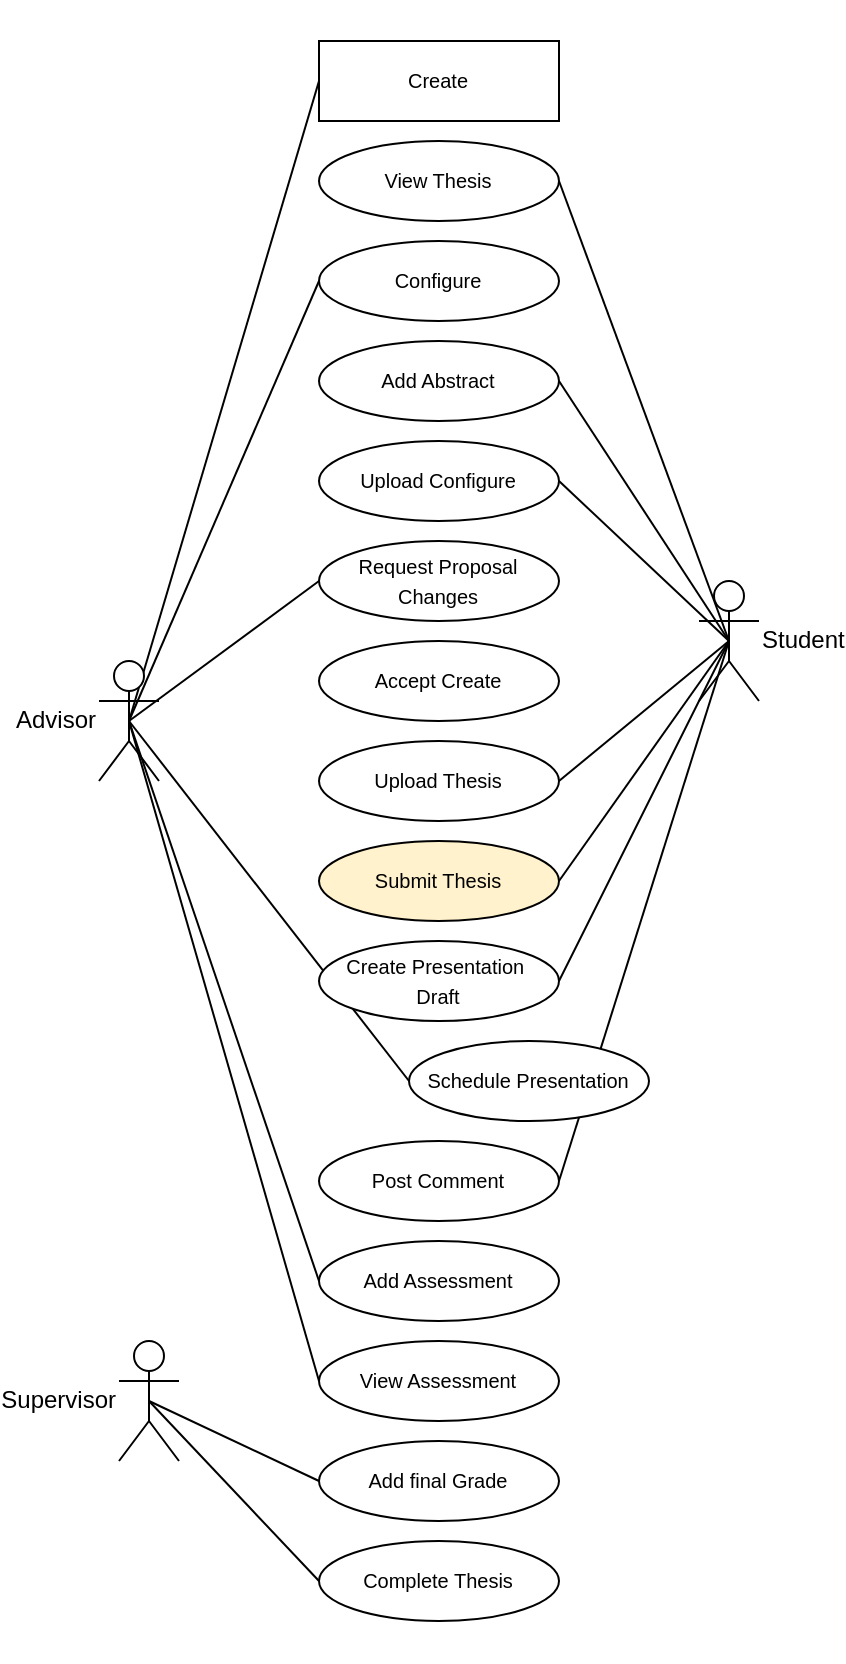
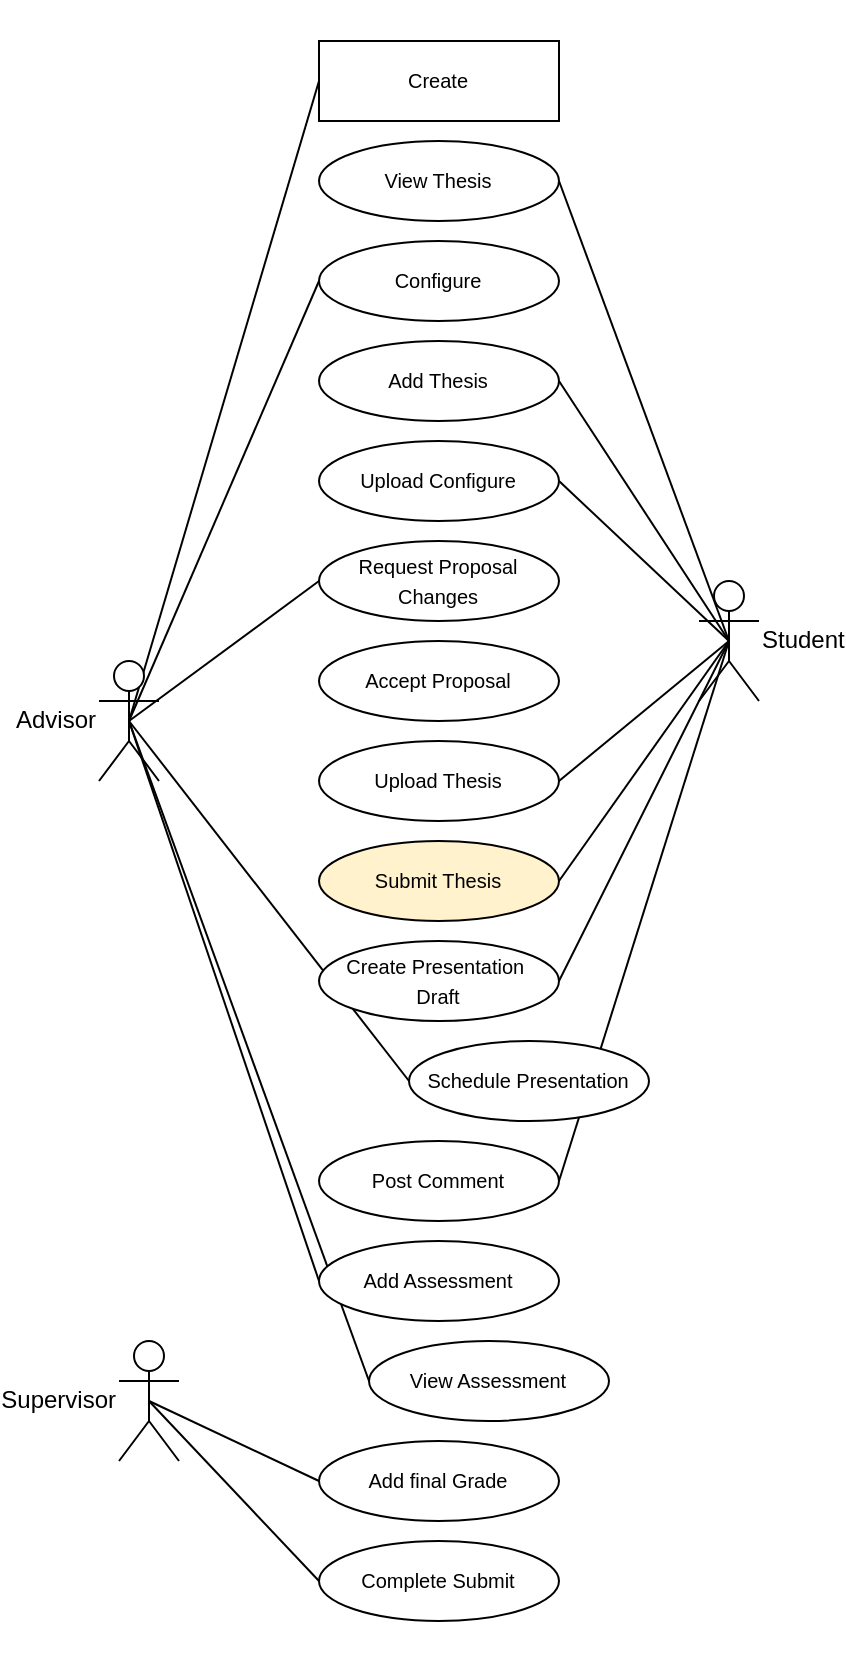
  <mxCell id="0" />
  <mxCell id="1" parent="0" />
  <mxCell id="2" style="rounded=0;orthogonalLoop=1;jettySize=auto;html=1;exitX=0.5;exitY=0.5;exitDx=0;exitDy=0;exitPerimeter=0;entryX=1;entryY=0.5;entryDx=0;entryDy=0;endArrow=none;endFill=0;" edge="1" parent="1" source="9" target="34"><mxGeometry relative="1" as="geometry" /></mxCell>
  <mxCell id="3" style="rounded=0;orthogonalLoop=1;jettySize=auto;html=1;exitX=0.5;exitY=0.5;exitDx=0;exitDy=0;exitPerimeter=0;entryX=1;entryY=0.5;entryDx=0;entryDy=0;endArrow=none;endFill=0;" edge="1" parent="1" source="9" target="22"><mxGeometry relative="1" as="geometry" /></mxCell>
  <mxCell id="4" style="rounded=0;orthogonalLoop=1;jettySize=auto;html=1;exitX=0.5;exitY=0.5;exitDx=0;exitDy=0;exitPerimeter=0;entryX=1;entryY=0.5;entryDx=0;entryDy=0;endArrow=none;endFill=0;" edge="1" parent="1" source="9" target="23"><mxGeometry relative="1" as="geometry" /></mxCell>
  <mxCell id="5" style="rounded=0;orthogonalLoop=1;jettySize=auto;html=1;exitX=0.5;exitY=0.5;exitDx=0;exitDy=0;exitPerimeter=0;entryX=1;entryY=0.5;entryDx=0;entryDy=0;endArrow=none;endFill=0;" edge="1" parent="1" source="9" target="26"><mxGeometry relative="1" as="geometry" /></mxCell>
  <mxCell id="6" style="rounded=0;orthogonalLoop=1;jettySize=auto;html=1;exitX=0.5;exitY=0.5;exitDx=0;exitDy=0;exitPerimeter=0;entryX=1;entryY=0.5;entryDx=0;entryDy=0;endArrow=none;endFill=0;" edge="1" parent="1" source="9" target="27"><mxGeometry relative="1" as="geometry" /></mxCell>
  <mxCell id="7" style="rounded=0;orthogonalLoop=1;jettySize=auto;html=1;exitX=0.5;exitY=0.5;exitDx=0;exitDy=0;exitPerimeter=0;entryX=1;entryY=0.5;entryDx=0;entryDy=0;endArrow=none;endFill=0;" edge="1" parent="1" source="9" target="28"><mxGeometry relative="1" as="geometry" /></mxCell>
  <mxCell id="8" style="rounded=0;orthogonalLoop=1;jettySize=auto;html=1;exitX=0.5;exitY=0.5;exitDx=0;exitDy=0;exitPerimeter=0;entryX=1;entryY=0.5;entryDx=0;entryDy=0;endArrow=none;endFill=0;" edge="1" parent="1" source="9" target="30"><mxGeometry relative="1" as="geometry" /></mxCell>
  <mxCell id="9" value="Student" style="shape=umlActor;verticalLabelPosition=middle;verticalAlign=middle;html=1;outlineConnect=0;labelPosition=right;align=left;horizontal=1;" vertex="1" parent="1"><mxGeometry x="320" y="290" width="30" height="60" as="geometry" /></mxCell>
  <mxCell id="10" style="rounded=0;orthogonalLoop=1;jettySize=auto;html=1;exitX=0.5;exitY=0.5;exitDx=0;exitDy=0;exitPerimeter=0;entryX=0;entryY=0.5;entryDx=0;entryDy=0;endArrow=none;endFill=0;" edge="1" parent="1" source="16" target="20"><mxGeometry relative="1" as="geometry" /></mxCell>
  <mxCell id="11" style="rounded=0;orthogonalLoop=1;jettySize=auto;html=1;exitX=0.5;exitY=0.5;exitDx=0;exitDy=0;exitPerimeter=0;entryX=0;entryY=0.5;entryDx=0;entryDy=0;endArrow=none;endFill=0;" edge="1" parent="1" source="16" target="21"><mxGeometry relative="1" as="geometry" /></mxCell>
  <mxCell id="12" style="rounded=0;orthogonalLoop=1;jettySize=auto;html=1;exitX=0.5;exitY=0.5;exitDx=0;exitDy=0;exitPerimeter=0;entryX=0;entryY=0.5;entryDx=0;entryDy=0;endArrow=none;endFill=0;" edge="1" parent="1" source="16" target="24"><mxGeometry relative="1" as="geometry" /></mxCell>
  <mxCell id="13" style="rounded=0;orthogonalLoop=1;jettySize=auto;html=1;exitX=0.5;exitY=0.5;exitDx=0;exitDy=0;exitPerimeter=0;entryX=0;entryY=0.5;entryDx=0;entryDy=0;endArrow=none;endFill=0;" edge="1" parent="1" source="16" target="29"><mxGeometry relative="1" as="geometry" /></mxCell>
  <mxCell id="14" style="rounded=0;orthogonalLoop=1;jettySize=auto;html=1;exitX=0.5;exitY=0.5;exitDx=0;exitDy=0;exitPerimeter=0;entryX=0;entryY=0.5;entryDx=0;entryDy=0;endArrow=none;endFill=0;" edge="1" parent="1" source="16" target="31"><mxGeometry relative="1" as="geometry" /></mxCell>
  <mxCell id="15" style="rounded=0;orthogonalLoop=1;jettySize=auto;html=1;exitX=0.5;exitY=0.5;exitDx=0;exitDy=0;exitPerimeter=0;entryX=0;entryY=0.5;entryDx=0;entryDy=0;endArrow=none;endFill=0;" edge="1" parent="1" source="16" target="35"><mxGeometry relative="1" as="geometry" /></mxCell>
  <mxCell id="16" value="Advisor" style="shape=umlActor;verticalLabelPosition=middle;verticalAlign=middle;html=1;outlineConnect=0;labelPosition=left;align=right;" vertex="1" parent="1"><mxGeometry x="20" y="330" width="30" height="60" as="geometry" /></mxCell>
  <mxCell id="17" style="rounded=0;orthogonalLoop=1;jettySize=auto;html=1;exitX=0.5;exitY=0.5;exitDx=0;exitDy=0;exitPerimeter=0;entryX=0;entryY=0.5;entryDx=0;entryDy=0;endArrow=none;endFill=0;" edge="1" parent="1" source="19" target="32"><mxGeometry relative="1" as="geometry" /></mxCell>
  <mxCell id="18" style="rounded=0;orthogonalLoop=1;jettySize=auto;html=1;exitX=0.5;exitY=0.5;exitDx=0;exitDy=0;exitPerimeter=0;entryX=0;entryY=0.5;entryDx=0;entryDy=0;endArrow=none;endFill=0;" edge="1" parent="1" source="19" target="33"><mxGeometry relative="1" as="geometry" /></mxCell>
  <mxCell id="19" value="Supervisor" style="shape=umlActor;verticalLabelPosition=middle;verticalAlign=middle;html=1;outlineConnect=0;labelPosition=left;align=right;" vertex="1" parent="1"><mxGeometry x="30" y="670" width="30" height="60" as="geometry" /></mxCell>
  <mxCell id="20" value="&lt;font style=&quot;font-size: 10px;&quot;&gt;Create&lt;/font&gt;" style="whiteSpace=wrap;html=1;rounded=0;" vertex="1" parent="1"><mxGeometry x="130" y="20" width="120" height="40" as="geometry" /></mxCell>
  <mxCell id="21" value="&lt;font style=&quot;font-size: 10px;&quot;&gt;Configure&lt;/font&gt;" style="ellipse;whiteSpace=wrap;html=1;" vertex="1" parent="1"><mxGeometry x="130" y="120" width="120" height="40" as="geometry" /></mxCell>
- <mxCell id="22" value="&lt;font style=&quot;font-size: 10px;&quot;&gt;Add Abstract&lt;/font&gt;" style="ellipse;whiteSpace=wrap;html=1;" vertex="1" parent="1"><mxGeometry x="130" y="170" width="120" height="40" as="geometry" /></mxCell>
+ <mxCell id="22" value="&lt;font style=&quot;font-size: 10px;&quot;&gt;Add Thesis&lt;/font&gt;" style="ellipse;whiteSpace=wrap;html=1;" vertex="1" parent="1"><mxGeometry x="130" y="170" width="120" height="40" as="geometry" /></mxCell>
  <mxCell id="23" value="&lt;font style=&quot;font-size: 10px;&quot;&gt;Upload Configure&lt;/font&gt;" style="ellipse;whiteSpace=wrap;html=1;" vertex="1" parent="1"><mxGeometry x="130" y="220" width="120" height="40" as="geometry" /></mxCell>
  <mxCell id="24" value="&lt;font style=&quot;font-size: 10px;&quot;&gt;Request Proposal Changes&lt;/font&gt;" style="ellipse;whiteSpace=wrap;html=1;" vertex="1" parent="1"><mxGeometry x="130" y="270" width="120" height="40" as="geometry" /></mxCell>
- <mxCell id="25" value="&lt;font style=&quot;font-size: 10px;&quot;&gt;Accept Create&lt;/font&gt;" style="ellipse;whiteSpace=wrap;html=1;" vertex="1" parent="1"><mxGeometry x="130" y="320" width="120" height="40" as="geometry" /></mxCell>
+ <mxCell id="25" value="&lt;font style=&quot;font-size: 10px;&quot;&gt;Accept Proposal&lt;/font&gt;" style="ellipse;whiteSpace=wrap;html=1;" vertex="1" parent="1"><mxGeometry x="130" y="320" width="120" height="40" as="geometry" /></mxCell>
  <mxCell id="26" value="&lt;font style=&quot;font-size: 10px;&quot;&gt;Upload Thesis&lt;/font&gt;" style="ellipse;whiteSpace=wrap;html=1;" vertex="1" parent="1"><mxGeometry x="130" y="370" width="120" height="40" as="geometry" /></mxCell>
  <mxCell id="27" value="&lt;font style=&quot;font-size: 10px;&quot;&gt;Submit Thesis&lt;/font&gt;" style="ellipse;whiteSpace=wrap;html=1;fillColor=#fff2cc;" vertex="1" parent="1"><mxGeometry x="130" y="420" width="120" height="40" as="geometry" /></mxCell>
  <mxCell id="28" value="&lt;font style=&quot;font-size: 10px;&quot;&gt;Create Presentation&amp;nbsp;&lt;/font&gt;&lt;div&gt;&lt;font style=&quot;font-size: 10px;&quot;&gt;Draft&lt;/font&gt;&lt;/div&gt;" style="ellipse;whiteSpace=wrap;html=1;" vertex="1" parent="1"><mxGeometry x="130" y="470" width="120" height="40" as="geometry" /></mxCell>
  <mxCell id="29" value="&lt;span style=&quot;font-size: 10px;&quot;&gt;Schedule Presentation&lt;/span&gt;" style="ellipse;whiteSpace=wrap;html=1;" vertex="1" parent="1"><mxGeometry x="175" y="520" width="120" height="40" as="geometry" /></mxCell>
  <mxCell id="30" value="&lt;span style=&quot;font-size: 10px;&quot;&gt;Post Comment&lt;/span&gt;" style="ellipse;whiteSpace=wrap;html=1;" vertex="1" parent="1"><mxGeometry x="130" y="570" width="120" height="40" as="geometry" /></mxCell>
  <mxCell id="31" value="&lt;span style=&quot;font-size: 10px;&quot;&gt;Add Assessment&lt;/span&gt;" style="ellipse;whiteSpace=wrap;html=1;" vertex="1" parent="1"><mxGeometry x="130" y="620" width="120" height="40" as="geometry" /></mxCell>
  <mxCell id="32" value="&lt;span style=&quot;font-size: 10px;&quot;&gt;Add final Grade&lt;/span&gt;" style="ellipse;whiteSpace=wrap;html=1;" vertex="1" parent="1"><mxGeometry x="130" y="720" width="120" height="40" as="geometry" /></mxCell>
- <mxCell id="33" value="&lt;span style=&quot;font-size: 10px;&quot;&gt;Complete Thesis&lt;/span&gt;" style="ellipse;whiteSpace=wrap;html=1;" vertex="1" parent="1"><mxGeometry x="130" y="770" width="120" height="40" as="geometry" /></mxCell>
+ <mxCell id="33" value="&lt;span style=&quot;font-size: 10px;&quot;&gt;Complete Submit&lt;/span&gt;" style="ellipse;whiteSpace=wrap;html=1;" vertex="1" parent="1"><mxGeometry x="130" y="770" width="120" height="40" as="geometry" /></mxCell>
  <mxCell id="34" value="&lt;font style=&quot;font-size: 10px;&quot;&gt;View Thesis&lt;/font&gt;" style="ellipse;whiteSpace=wrap;html=1;" vertex="1" parent="1"><mxGeometry x="130" y="70" width="120" height="40" as="geometry" /></mxCell>
- <mxCell id="35" value="&lt;span style=&quot;font-size: 10px;&quot;&gt;View Assessment&lt;/span&gt;" style="ellipse;whiteSpace=wrap;html=1;" vertex="1" parent="1"><mxGeometry x="130" y="670" width="120" height="40" as="geometry" /></mxCell>
+ <mxCell id="35" value="&lt;span style=&quot;font-size: 10px;&quot;&gt;View Assessment&lt;/span&gt;" style="ellipse;whiteSpace=wrap;html=1;" vertex="1" parent="1"><mxGeometry x="155" y="670" width="120" height="40" as="geometry" /></mxCell>
